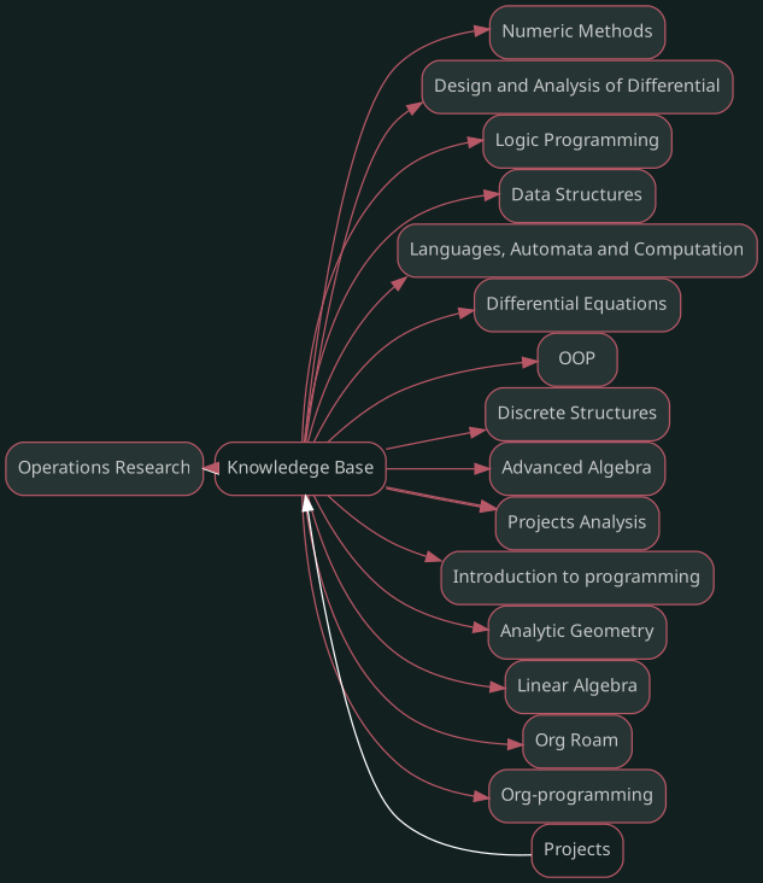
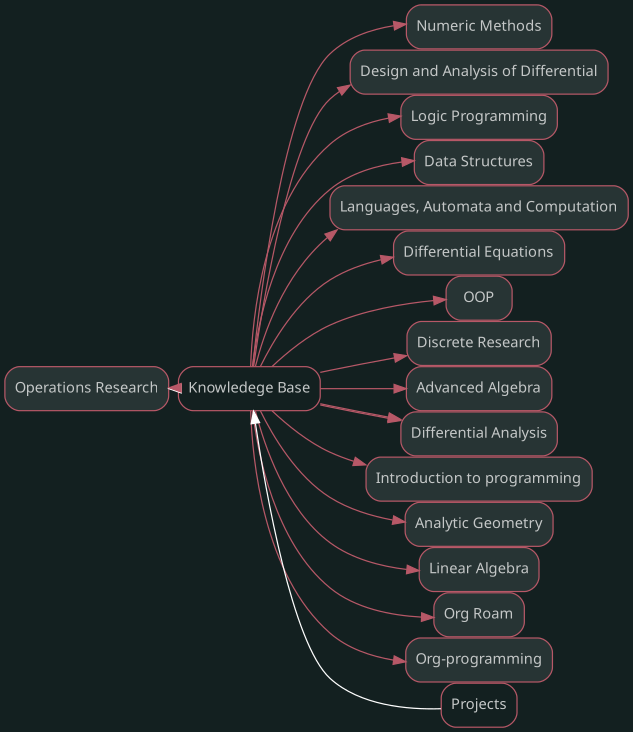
  digraph {
    bgcolor="#132020"
    nodesep=0
    rankdir=LR
    ranksep=0
    node [color="#b75867" fillcolor="#273434" fontcolor="#c4c7c7" fontname=sans fontsize="12px" labelfontname=sans shape=rectangle style="rounded,filled"]
    edge [color="#b75867"]
    n1 [label="Operations Research"]
    n2 [fillcolor="#FFFFFF" label="Knowledege Base" style=rounded]
    n3 [label="Numeric Methods"]
    n4 [label="Design and Analysis of Differential"]
    n5 [label="Logic Programming"]
    n6 [label="Data Structures"]
    n7 [label="Languages, Automata and Computation"]
    n8 [label="Differential Equations"]
    n9 [label=OOP]
-   n10 [label="Discrete Structures"]
+   n10 [label="Discrete Research"]
    n11 [label="Advanced Algebra"]
-   n12 [label="Projects Analysis"]
+   n12 [label="Differential Analysis"]
    n13 [label="Introduction to programming"]
    n14 [label="Analytic Geometry"]
    n15 [label="Linear Algebra"]
    n16 [label="Org Roam"]
    n17 [label="Org-programming"]
    n18 [fillcolor="#FFFFFF" label=Projects style=rounded]
    subgraph sub_1 {
    }
    subgraph sub_2 {
      n1
      n2
    }
    subgraph sub_3 {
      n1
      n2
      n3
      n4
      n5
      n6
      n7
      n8
      n9
      n10
      n11
      n12
      n13
      n14
      n15
      n16
      n17
    }
    subgraph sub_4 {
      n2
      n18
    }
    n1 -> n2 [color="#FFFFFF" dir=back]
    n2 -> n1
    n2 -> n3
    n2 -> n4
    n2 -> n5
    n2 -> n6
    n2 -> n7
    n2 -> n8
    n2 -> n9
    n2 -> n10
    n2 -> n11
    n2 -> n12
    n2 -> n12
    n2 -> n13
    n2 -> n14
    n2 -> n15
    n2 -> n16
    n2 -> n17
    n2 -> n18 [color="#FFFFFF" dir=back]
  }
